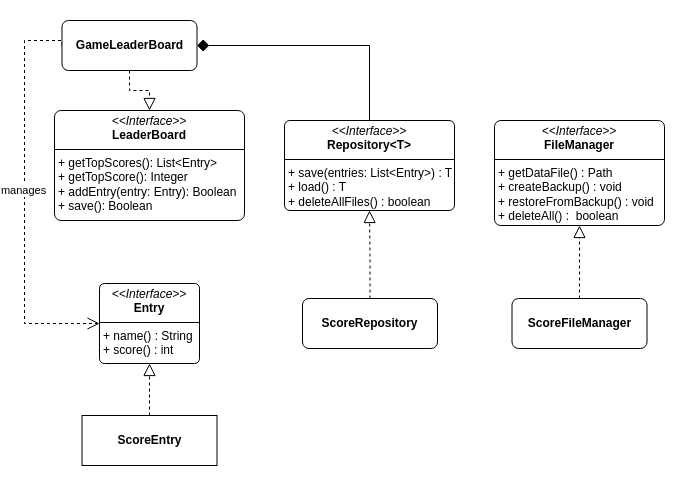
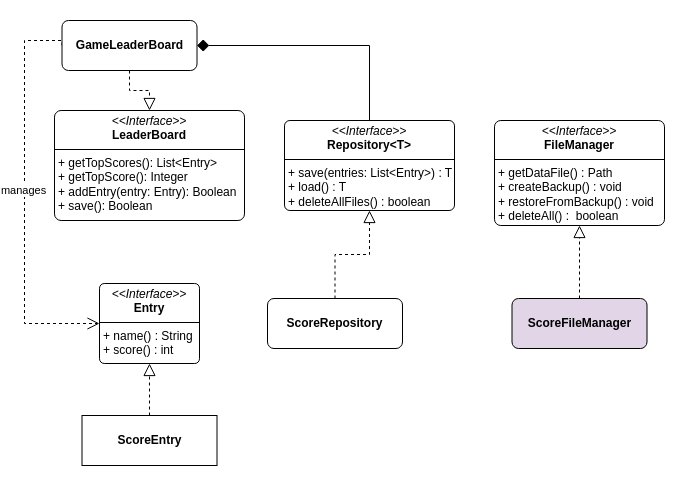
  <mxCell id="0" />
  <mxCell id="1" parent="0" />
  <mxCell id="2" style="edgeStyle=orthogonalEdgeStyle;rounded=0;orthogonalLoop=1;jettySize=auto;html=1;exitX=0.5;exitY=0;exitDx=0;exitDy=0;entryX=1;entryY=0.5;entryDx=0;entryDy=0;endSize=10;endArrow=diamond;endFill=1;" edge="1" parent="1" source="3" target="12"><mxGeometry relative="1" as="geometry" /></mxCell>
  <mxCell id="3" value="&lt;p style=&quot;margin:0px;margin-top:4px;text-align:center;&quot;&gt;&lt;i&gt;&amp;lt;&amp;lt;Interface&amp;gt;&amp;gt;&lt;/i&gt;&lt;br&gt;&lt;b&gt;Repository&amp;lt;T&amp;gt;&lt;/b&gt;&lt;/p&gt;&lt;hr size=&quot;1&quot; style=&quot;border-style:solid;&quot;&gt;&lt;p style=&quot;margin:0px;margin-left:4px;&quot;&gt;+ save(entries: List&amp;lt;Entry&amp;gt;) : T&lt;/p&gt;&lt;p style=&quot;margin:0px;margin-left:4px;&quot;&gt;+ load() : T&lt;/p&gt;&lt;p style=&quot;margin:0px;margin-left:4px;&quot;&gt;+ deleteAllFiles() : boolean&lt;/p&gt;" style="verticalAlign=top;align=left;overflow=fill;html=1;whiteSpace=wrap;rounded=1;arcSize=6;" vertex="1" parent="1"><mxGeometry x="280" y="120" width="170" height="90" as="geometry" /></mxCell>
  <mxCell id="4" value="&lt;p style=&quot;margin:0px;margin-top:4px;text-align:center;&quot;&gt;&lt;i&gt;&amp;lt;&amp;lt;Interface&amp;gt;&amp;gt;&lt;/i&gt;&lt;br&gt;&lt;b&gt;FileManager&lt;/b&gt;&lt;/p&gt;&lt;hr size=&quot;1&quot; style=&quot;border-style:solid;&quot;&gt;&lt;p style=&quot;margin:0px;margin-left:4px;&quot;&gt;+ getDataFile() : Path&lt;/p&gt;&lt;p style=&quot;margin:0px;margin-left:4px;&quot;&gt;+ createBackup() : void&lt;/p&gt;&lt;p style=&quot;margin:0px;margin-left:4px;&quot;&gt;+ restoreFromBackup() : void&lt;/p&gt;&lt;p style=&quot;margin:0px;margin-left:4px;&quot;&gt;+ deleteAll() : &amp;nbsp;boolean&lt;/p&gt;" style="verticalAlign=top;align=left;overflow=fill;html=1;whiteSpace=wrap;rounded=1;arcSize=6;" vertex="1" parent="1"><mxGeometry x="490" y="120" width="170" height="105" as="geometry" /></mxCell>
  <mxCell id="5" value="&lt;p style=&quot;margin:0px;margin-top:4px;text-align:center;&quot;&gt;&lt;i&gt;&amp;lt;&amp;lt;Interface&amp;gt;&amp;gt;&lt;/i&gt;&lt;br&gt;&lt;b&gt;LeaderBoard&lt;/b&gt;&lt;/p&gt;&lt;hr size=&quot;1&quot; style=&quot;border-style:solid;&quot;&gt;&lt;p style=&quot;margin:0px;margin-left:4px;&quot;&gt;+ getTopScores(): List&amp;lt;Entry&amp;gt;&lt;br&gt;+ getTopScore(): Integer&lt;/p&gt;&lt;p style=&quot;margin:0px;margin-left:4px;&quot;&gt;+ addEntry(entry: Entry): Boolean&lt;/p&gt;&lt;p style=&quot;margin:0px;margin-left:4px;&quot;&gt;+ save(): Boolean&lt;/p&gt;" style="verticalAlign=top;align=left;overflow=fill;html=1;whiteSpace=wrap;rounded=1;arcSize=6;" vertex="1" parent="1"><mxGeometry x="50" y="110" width="190" height="110" as="geometry" /></mxCell>
  <mxCell id="6" value="&lt;p style=&quot;margin:0px;margin-top:4px;text-align:center;&quot;&gt;&lt;i&gt;&amp;lt;&amp;lt;Interface&amp;gt;&amp;gt;&lt;/i&gt;&lt;br&gt;&lt;b&gt;Entry&lt;/b&gt;&lt;/p&gt;&lt;hr size=&quot;1&quot; style=&quot;border-style:solid;&quot;&gt;&lt;p style=&quot;margin:0px;margin-left:4px;&quot;&gt;+ name() : String&lt;/p&gt;&lt;p style=&quot;margin:0px;margin-left:4px;&quot;&gt;+ score() : int&lt;/p&gt;" style="verticalAlign=top;align=left;overflow=fill;html=1;whiteSpace=wrap;rounded=1;arcSize=6;" vertex="1" parent="1"><mxGeometry x="95" y="283" width="100" height="80" as="geometry" /></mxCell>
  <mxCell id="7" style="edgeStyle=orthogonalEdgeStyle;rounded=0;orthogonalLoop=1;jettySize=auto;html=1;exitX=0.5;exitY=0;exitDx=0;exitDy=0;entryX=0.5;entryY=1;entryDx=0;entryDy=0;endSize=10;endArrow=block;endFill=0;dashed=1;" edge="1" parent="1" source="8" target="6"><mxGeometry relative="1" as="geometry" /></mxCell>
  <mxCell id="8" value="&lt;p style=&quot;margin:0px;margin-top:4px;text-align:center;&quot;&gt;&lt;br&gt;&lt;b&gt;ScoreEntry&lt;/b&gt;&lt;/p&gt;&lt;p style=&quot;margin:0px;margin-top:4px;text-align:center;&quot;&gt;&lt;b&gt;&lt;br&gt;&lt;/b&gt;&lt;/p&gt;" style="verticalAlign=top;align=left;overflow=fill;html=1;whiteSpace=wrap;arcSize=13;rounded=0;" vertex="1" parent="1"><mxGeometry x="77.5" y="415" width="135" height="50" as="geometry" /></mxCell>
  <mxCell id="9" style="edgeStyle=orthogonalEdgeStyle;rounded=0;orthogonalLoop=1;jettySize=auto;html=1;exitX=0.5;exitY=1;exitDx=0;exitDy=0;entryX=0.5;entryY=0;entryDx=0;entryDy=0;endSize=10;dashed=1;endArrow=block;endFill=0;" edge="1" parent="1" source="12" target="5"><mxGeometry relative="1" as="geometry" /></mxCell>
  <mxCell id="10" style="edgeStyle=orthogonalEdgeStyle;rounded=0;orthogonalLoop=1;jettySize=auto;html=1;exitX=0;exitY=0.5;exitDx=0;exitDy=0;entryX=0;entryY=0.5;entryDx=0;entryDy=0;dashed=1;endArrow=open;endFill=0;endSize=10;" edge="1" parent="1" source="12" target="6"><mxGeometry relative="1" as="geometry"><Array as="points"><mxPoint x="20" y="40" /><mxPoint x="20" y="323" /></Array></mxGeometry></mxCell>
  <mxCell id="11" value="manages" style="edgeLabel;html=1;align=center;verticalAlign=middle;resizable=0;points=[];" vertex="1" connectable="0" parent="10"><mxGeometry x="-0.047" y="-2" relative="1" as="geometry"><mxPoint y="1" as="offset" /></mxGeometry></mxCell>
  <mxCell id="12" value="&lt;p style=&quot;margin:0px;margin-top:4px;text-align:center;&quot;&gt;&lt;br&gt;&lt;b&gt;GameLeaderBoard&lt;/b&gt;&lt;/p&gt;&lt;p style=&quot;margin:0px;margin-top:4px;text-align:center;&quot;&gt;&lt;b&gt;&lt;br&gt;&lt;/b&gt;&lt;/p&gt;" style="verticalAlign=top;align=left;overflow=fill;html=1;whiteSpace=wrap;rounded=1;arcSize=13;" vertex="1" parent="1"><mxGeometry x="57.5" y="20" width="135" height="50" as="geometry" /></mxCell>
  <mxCell id="13" style="edgeStyle=orthogonalEdgeStyle;rounded=0;orthogonalLoop=1;jettySize=auto;html=1;exitX=0.5;exitY=0;exitDx=0;exitDy=0;entryX=0.5;entryY=1;entryDx=0;entryDy=0;endSize=10;endArrow=block;endFill=0;dashed=1;" edge="1" parent="1" source="14" target="3"><mxGeometry relative="1" as="geometry" /></mxCell>
- <mxCell id="14" value="&lt;p style=&quot;margin:0px;margin-top:4px;text-align:center;&quot;&gt;&lt;br&gt;&lt;b&gt;ScoreRepository&lt;/b&gt;&lt;/p&gt;&lt;p style=&quot;margin:0px;margin-top:4px;text-align:center;&quot;&gt;&lt;b&gt;&lt;br&gt;&lt;/b&gt;&lt;/p&gt;" style="verticalAlign=top;align=left;overflow=fill;html=1;whiteSpace=wrap;rounded=1;arcSize=13;" vertex="1" parent="1"><mxGeometry x="298" y="298" width="135" height="50" as="geometry" /></mxCell>
+ <mxCell id="14" value="&lt;p style=&quot;margin:0px;margin-top:4px;text-align:center;&quot;&gt;&lt;br&gt;&lt;b&gt;ScoreRepository&lt;/b&gt;&lt;/p&gt;&lt;p style=&quot;margin:0px;margin-top:4px;text-align:center;&quot;&gt;&lt;b&gt;&lt;br&gt;&lt;/b&gt;&lt;/p&gt;" style="verticalAlign=top;align=left;overflow=fill;html=1;whiteSpace=wrap;rounded=1;arcSize=13;" vertex="1" parent="1"><mxGeometry x="263" y="298" width="135" height="50" as="geometry" /></mxCell>
  <mxCell id="15" style="edgeStyle=orthogonalEdgeStyle;rounded=0;orthogonalLoop=1;jettySize=auto;html=1;exitX=0.5;exitY=0;exitDx=0;exitDy=0;entryX=0.5;entryY=1;entryDx=0;entryDy=0;endArrow=block;endFill=0;endSize=10;dashed=1;" edge="1" parent="1" source="16" target="4"><mxGeometry relative="1" as="geometry" /></mxCell>
- <mxCell id="16" value="&lt;p style=&quot;margin:0px;margin-top:4px;text-align:center;&quot;&gt;&lt;br&gt;&lt;b&gt;ScoreFileManager&lt;/b&gt;&lt;/p&gt;&lt;p style=&quot;margin:0px;margin-top:4px;text-align:center;&quot;&gt;&lt;b&gt;&lt;br&gt;&lt;/b&gt;&lt;/p&gt;" style="verticalAlign=top;align=left;overflow=fill;html=1;whiteSpace=wrap;rounded=1;arcSize=13;" vertex="1" parent="1"><mxGeometry x="507.5" y="298" width="135" height="50" as="geometry" /></mxCell>
+ <mxCell id="16" value="&lt;p style=&quot;margin:0px;margin-top:4px;text-align:center;&quot;&gt;&lt;br&gt;&lt;b&gt;ScoreFileManager&lt;/b&gt;&lt;/p&gt;&lt;p style=&quot;margin:0px;margin-top:4px;text-align:center;&quot;&gt;&lt;b&gt;&lt;br&gt;&lt;/b&gt;&lt;/p&gt;" style="verticalAlign=top;align=left;overflow=fill;html=1;whiteSpace=wrap;rounded=1;arcSize=13;fillColor=#e1d5e7;" vertex="1" parent="1"><mxGeometry x="507.5" y="298" width="135" height="50" as="geometry" /></mxCell>
